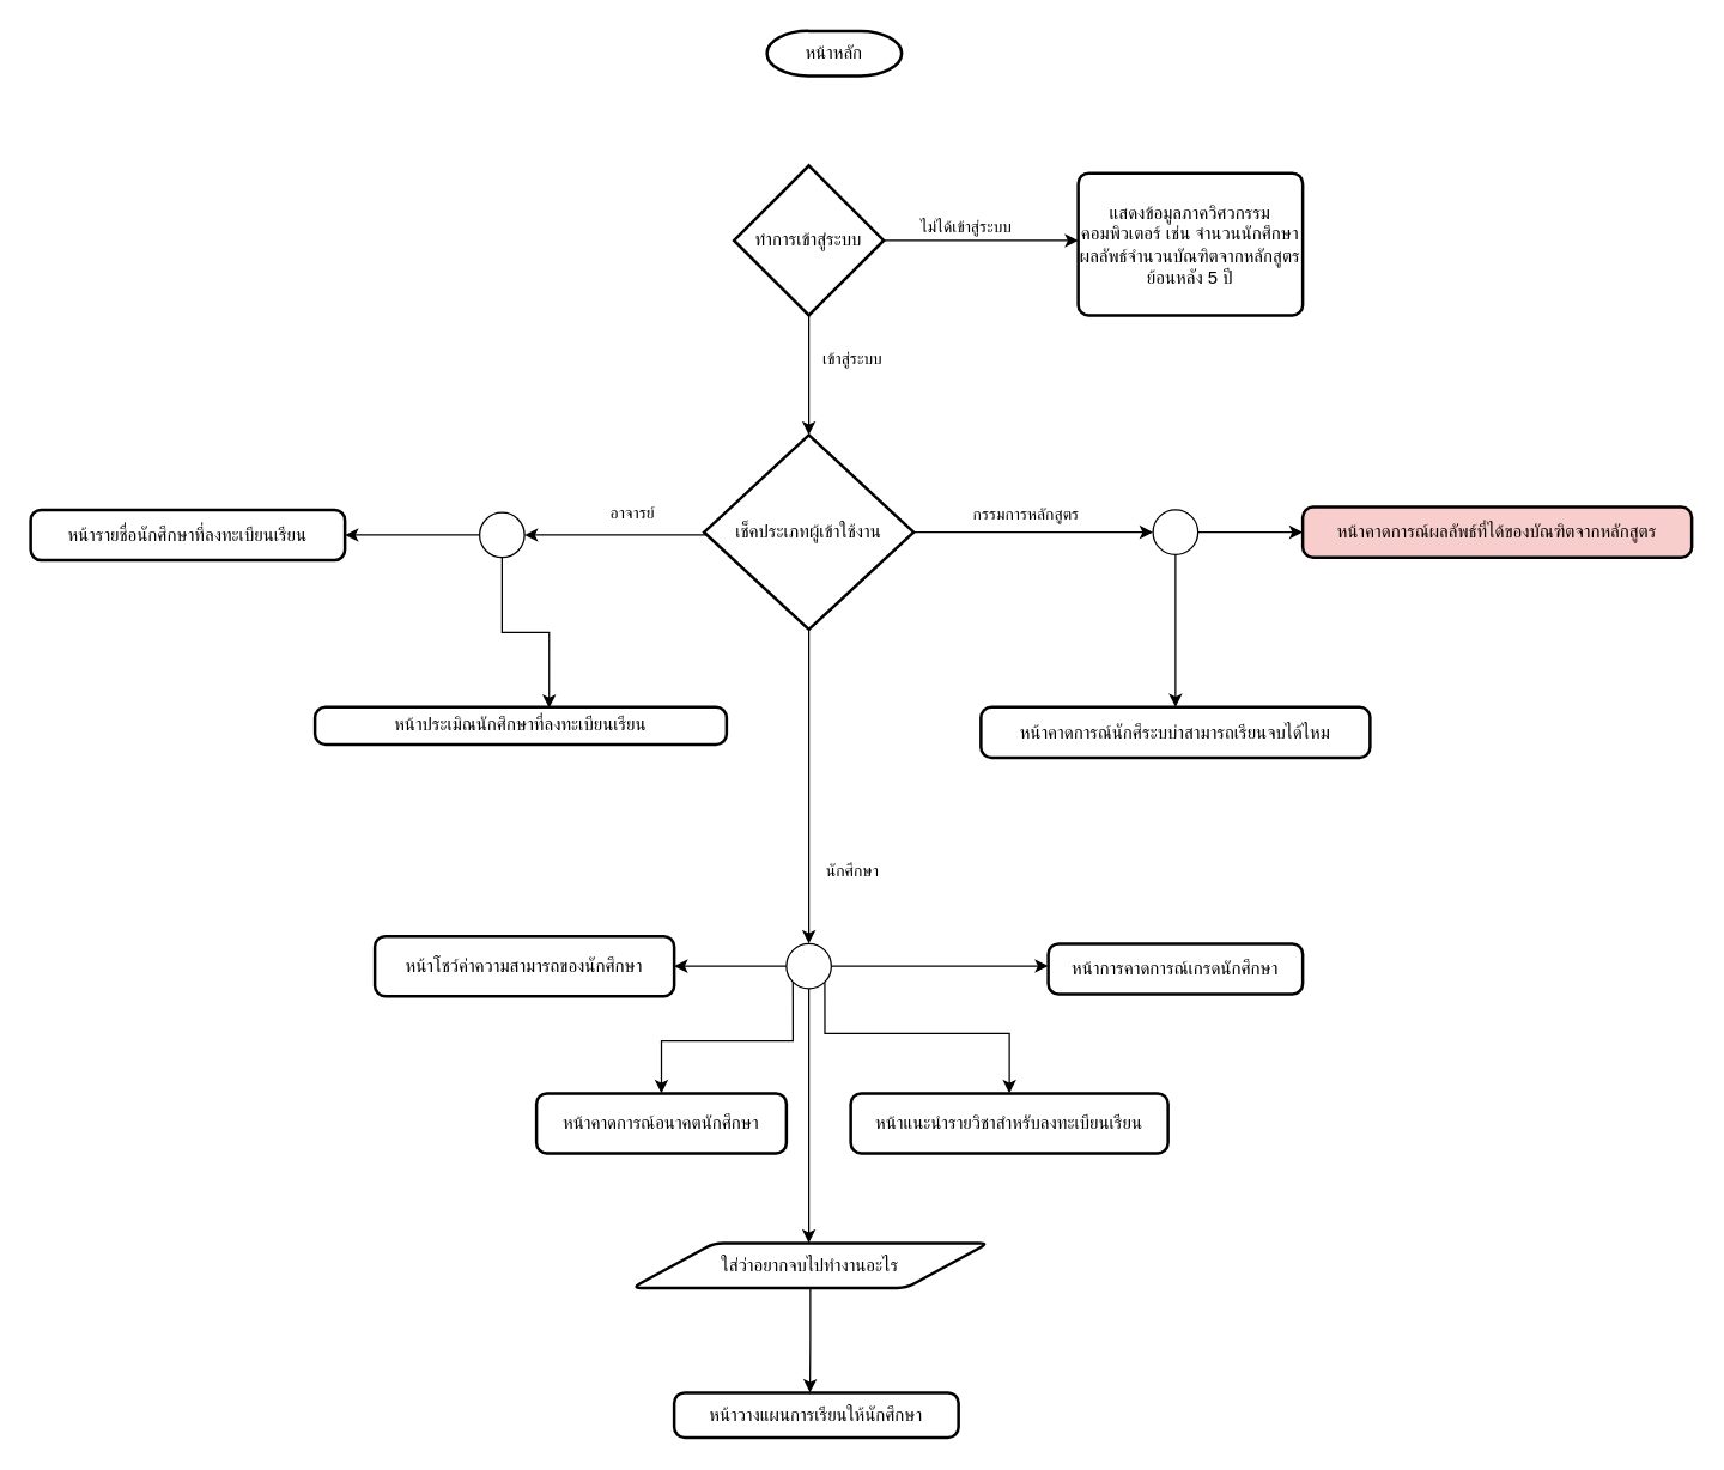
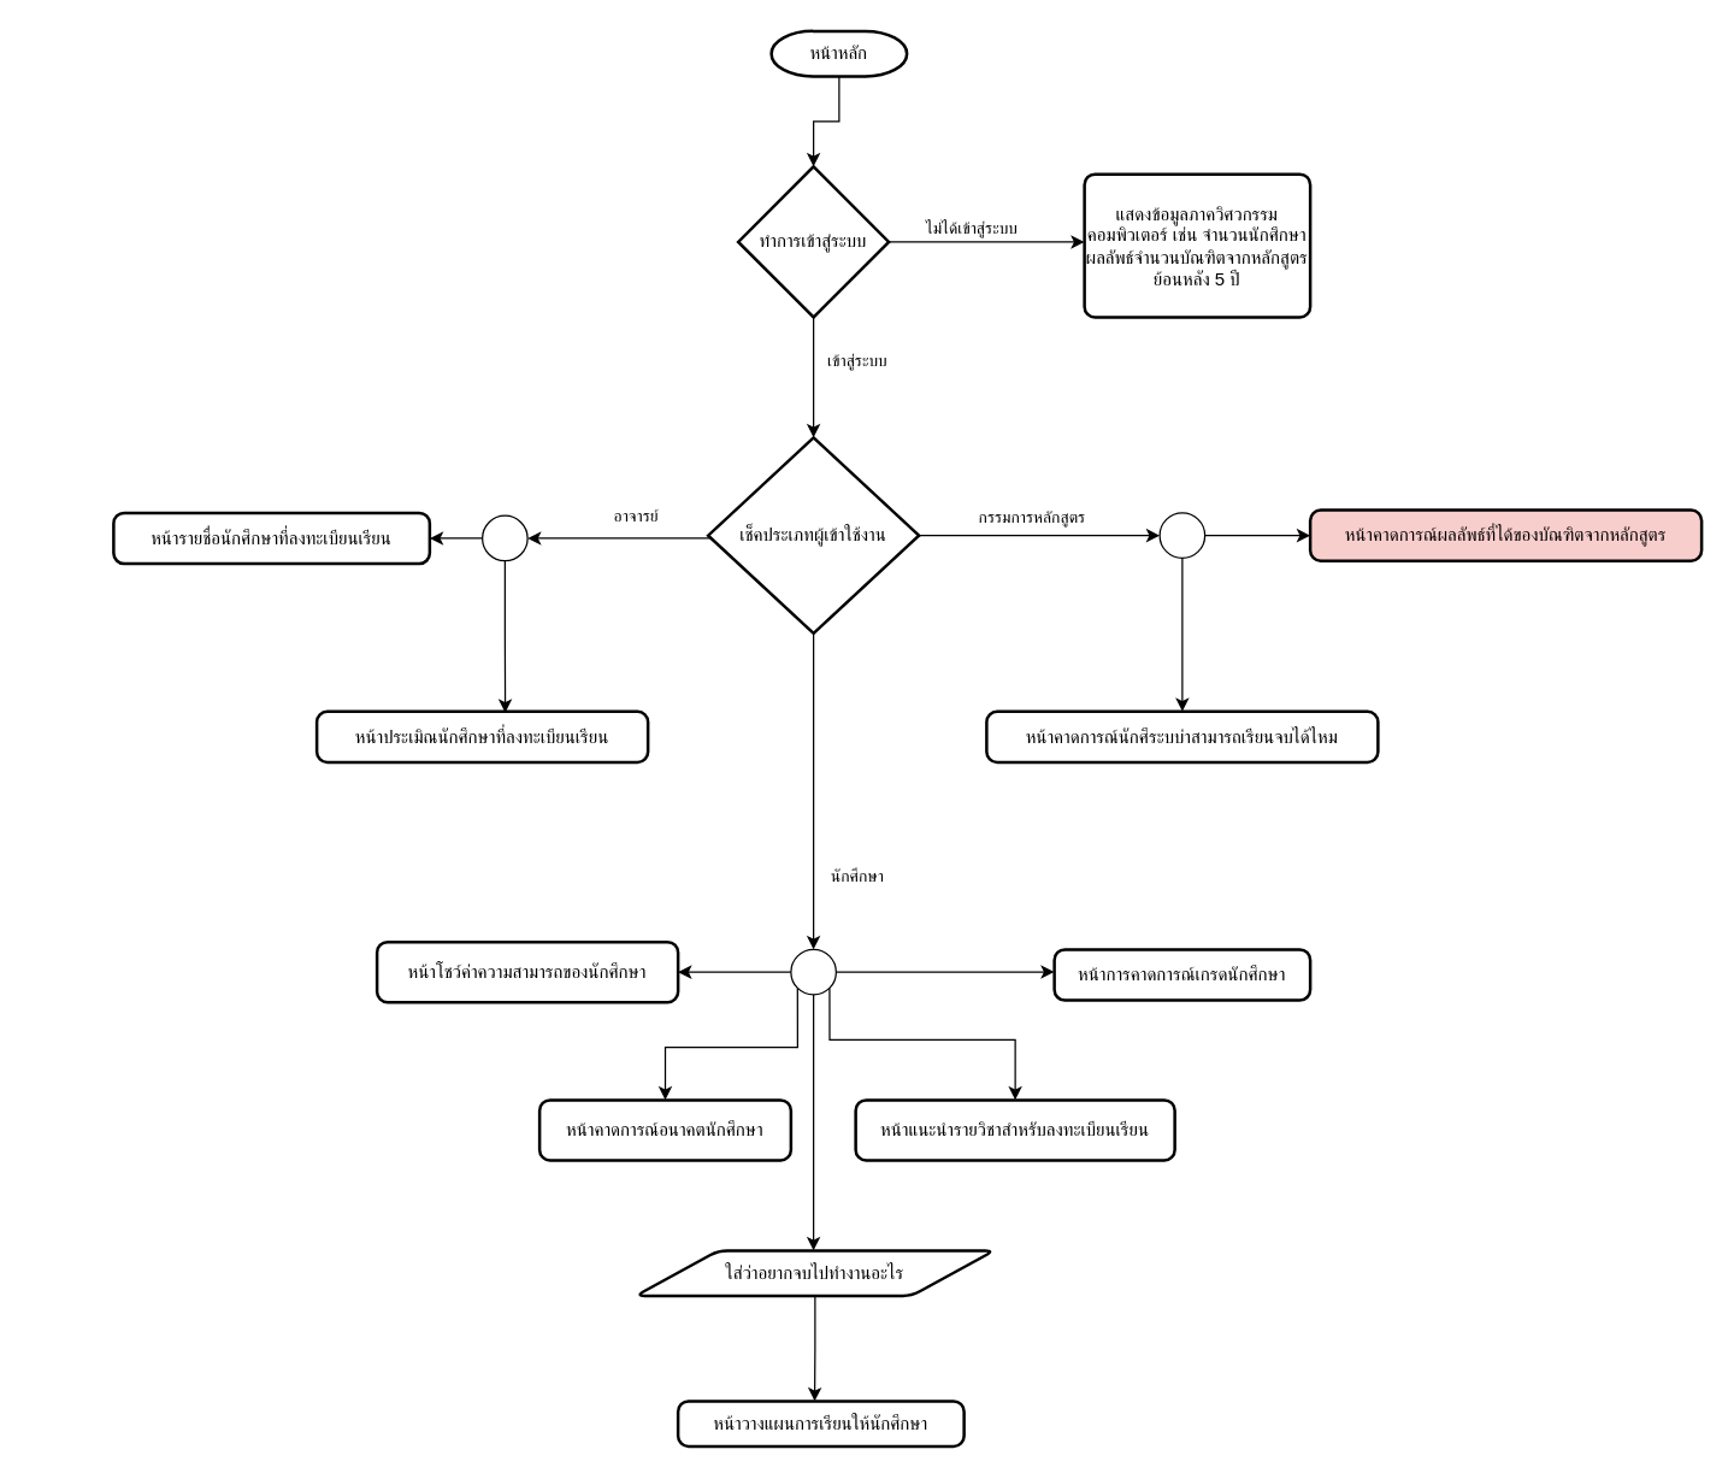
  <mxCell id="0" />
  <mxCell id="1" parent="0" />
+ <mxCell id="2" style="edgeStyle=orthogonalEdgeStyle;rounded=0;orthogonalLoop=1;jettySize=auto;html=1;exitX=0.5;exitY=1;exitDx=0;exitDy=0;exitPerimeter=0;" edge="1" parent="1" source="3" target="8"><mxGeometry relative="1" as="geometry" /></mxCell>
  <mxCell id="3" value="หน้าหลัก" style="strokeWidth=2;html=1;shape=mxgraph.flowchart.terminator;whiteSpace=wrap;" vertex="1" parent="1"><mxGeometry x="512" y="20" width="90" height="30" as="geometry" /></mxCell>
  <mxCell id="4" style="edgeStyle=orthogonalEdgeStyle;rounded=0;orthogonalLoop=1;jettySize=auto;html=1;exitX=1;exitY=0.5;exitDx=0;exitDy=0;exitPerimeter=0;" edge="1" parent="1" source="8"><mxGeometry relative="1" as="geometry"><mxPoint x="720" y="160.103" as="targetPoint" /></mxGeometry></mxCell>
  <mxCell id="5" value="ไม่ได้เข้าสู่ระบบ" style="edgeLabel;html=1;align=center;verticalAlign=middle;resizable=0;points=[];" vertex="1" connectable="0" parent="4"><mxGeometry x="-0.168" y="-1" relative="1" as="geometry"><mxPoint y="-11" as="offset" /></mxGeometry></mxCell>
  <mxCell id="6" style="edgeStyle=orthogonalEdgeStyle;rounded=0;orthogonalLoop=1;jettySize=auto;html=1;exitX=0.5;exitY=1;exitDx=0;exitDy=0;exitPerimeter=0;" edge="1" parent="1" source="8"><mxGeometry relative="1" as="geometry"><mxPoint x="540" y="290" as="targetPoint" /></mxGeometry></mxCell>
  <mxCell id="7" value="เข้าสู่ระบบ" style="edgeLabel;html=1;align=center;verticalAlign=middle;resizable=0;points=[];" vertex="1" connectable="0" parent="6"><mxGeometry x="-0.299" y="1" relative="1" as="geometry"><mxPoint x="27" as="offset" /></mxGeometry></mxCell>
  <mxCell id="8" value="ทำการเข้าสู่ระบบ" style="strokeWidth=2;html=1;shape=mxgraph.flowchart.decision;whiteSpace=wrap;" vertex="1" parent="1"><mxGeometry x="490" y="110" width="100" height="100" as="geometry" /></mxCell>
  <mxCell id="9" value="แสดงข้อมูลภาควิศวกรรมคอมพิวเตอร์ เช่น จำนวนนักศึกษา ผลลัพธ์จำนวนบัณฑิตจากหลักสูตรย้อนหลัง 5 ปี" style="rounded=1;whiteSpace=wrap;html=1;absoluteArcSize=1;arcSize=14;strokeWidth=2;" vertex="1" parent="1"><mxGeometry x="720" y="115" width="150" height="95" as="geometry" /></mxCell>
  <mxCell id="10" style="edgeStyle=orthogonalEdgeStyle;rounded=0;orthogonalLoop=1;jettySize=auto;html=1;exitX=1;exitY=0.5;exitDx=0;exitDy=0;exitPerimeter=0;entryX=0;entryY=0.5;entryDx=0;entryDy=0;entryPerimeter=0;" edge="1" parent="1" source="16" target="28"><mxGeometry relative="1" as="geometry"><mxPoint x="830" y="355" as="targetPoint" /></mxGeometry></mxCell>
  <mxCell id="11" value="กรรมการหลักสูตร" style="edgeLabel;html=1;align=center;verticalAlign=middle;resizable=0;points=[];" vertex="1" connectable="0" parent="10"><mxGeometry x="-0.114" y="-2" relative="1" as="geometry"><mxPoint x="3" y="-15" as="offset" /></mxGeometry></mxCell>
  <mxCell id="12" style="edgeStyle=orthogonalEdgeStyle;rounded=0;orthogonalLoop=1;jettySize=auto;html=1;exitX=0;exitY=0.5;exitDx=0;exitDy=0;exitPerimeter=0;entryX=1;entryY=0.5;entryDx=0;entryDy=0;entryPerimeter=0;" edge="1" parent="1"><mxGeometry relative="1" as="geometry"><mxPoint x="550" y="356.87" as="sourcePoint" /><mxPoint x="350" y="356.87" as="targetPoint" /></mxGeometry></mxCell>
  <mxCell id="13" value="อาจารย์" style="edgeLabel;html=1;align=center;verticalAlign=middle;resizable=0;points=[];" vertex="1" connectable="0" parent="12"><mxGeometry x="0.197" y="2" relative="1" as="geometry"><mxPoint x="-9" y="-17" as="offset" /></mxGeometry></mxCell>
  <mxCell id="14" style="edgeStyle=orthogonalEdgeStyle;rounded=0;orthogonalLoop=1;jettySize=auto;html=1;exitX=0.5;exitY=1;exitDx=0;exitDy=0;exitPerimeter=0;entryX=0.5;entryY=0;entryDx=0;entryDy=0;entryPerimeter=0;" edge="1" parent="1" source="16" target="25"><mxGeometry relative="1" as="geometry"><mxPoint x="540" y="510" as="targetPoint" /></mxGeometry></mxCell>
  <mxCell id="15" value="นักศึกษา" style="edgeLabel;html=1;align=center;verticalAlign=middle;resizable=0;points=[];" vertex="1" connectable="0" parent="14"><mxGeometry x="-0.262" y="-1" relative="1" as="geometry"><mxPoint x="29" y="83" as="offset" /></mxGeometry></mxCell>
  <mxCell id="16" value="เช็คประเภทผู้เข้าใช้งาน" style="strokeWidth=2;html=1;shape=mxgraph.flowchart.decision;whiteSpace=wrap;" vertex="1" parent="1"><mxGeometry x="470" y="290" width="140" height="130" as="geometry" /></mxCell>
  <mxCell id="17" style="edgeStyle=orthogonalEdgeStyle;rounded=0;orthogonalLoop=1;jettySize=auto;html=1;exitX=0;exitY=0.5;exitDx=0;exitDy=0;exitPerimeter=0;entryX=1;entryY=0.5;entryDx=0;entryDy=0;" edge="1" parent="1" source="19" target="35"><mxGeometry relative="1" as="geometry" /></mxCell>
  <mxCell id="18" style="edgeStyle=orthogonalEdgeStyle;rounded=0;orthogonalLoop=1;jettySize=auto;html=1;exitX=0.5;exitY=1;exitDx=0;exitDy=0;exitPerimeter=0;entryX=0.569;entryY=0.025;entryDx=0;entryDy=0;entryPerimeter=0;" edge="1" parent="1" source="19" target="36"><mxGeometry relative="1" as="geometry" /></mxCell>
  <mxCell id="19" value="" style="verticalLabelPosition=bottom;verticalAlign=top;html=1;shape=mxgraph.flowchart.on-page_reference;" vertex="1" parent="1"><mxGeometry x="320" y="341.87" width="30" height="30" as="geometry" /></mxCell>
  <mxCell id="20" style="edgeStyle=orthogonalEdgeStyle;rounded=0;orthogonalLoop=1;jettySize=auto;html=1;exitX=1;exitY=0.5;exitDx=0;exitDy=0;exitPerimeter=0;" edge="1" parent="1" source="25"><mxGeometry relative="1" as="geometry"><mxPoint x="700" y="644.931" as="targetPoint" /></mxGeometry></mxCell>
  <mxCell id="21" style="edgeStyle=orthogonalEdgeStyle;rounded=0;orthogonalLoop=1;jettySize=auto;html=1;entryX=0.5;entryY=0;entryDx=0;entryDy=0;exitX=0.145;exitY=0.855;exitDx=0;exitDy=0;exitPerimeter=0;" edge="1" parent="1" source="25" target="31"><mxGeometry relative="1" as="geometry" /></mxCell>
  <mxCell id="22" style="edgeStyle=orthogonalEdgeStyle;rounded=0;orthogonalLoop=1;jettySize=auto;html=1;exitX=0;exitY=0.5;exitDx=0;exitDy=0;exitPerimeter=0;entryX=1;entryY=0.5;entryDx=0;entryDy=0;" edge="1" parent="1" source="25" target="32"><mxGeometry relative="1" as="geometry" /></mxCell>
  <mxCell id="23" style="edgeStyle=orthogonalEdgeStyle;rounded=0;orthogonalLoop=1;jettySize=auto;html=1;exitX=0.855;exitY=0.855;exitDx=0;exitDy=0;exitPerimeter=0;entryX=0.5;entryY=0;entryDx=0;entryDy=0;" edge="1" parent="1" source="25" target="30"><mxGeometry relative="1" as="geometry"><Array as="points"><mxPoint x="551" y="690" /><mxPoint x="674" y="690" /></Array></mxGeometry></mxCell>
  <mxCell id="24" style="edgeStyle=orthogonalEdgeStyle;rounded=0;orthogonalLoop=1;jettySize=auto;html=1;exitX=0.5;exitY=1;exitDx=0;exitDy=0;exitPerimeter=0;" edge="1" parent="1" source="25"><mxGeometry relative="1" as="geometry"><mxPoint x="540" y="830" as="targetPoint" /></mxGeometry></mxCell>
  <mxCell id="25" value="" style="verticalLabelPosition=bottom;verticalAlign=top;html=1;shape=mxgraph.flowchart.on-page_reference;" vertex="1" parent="1"><mxGeometry x="525" y="630" width="30" height="30" as="geometry" /></mxCell>
  <mxCell id="26" style="edgeStyle=orthogonalEdgeStyle;rounded=0;orthogonalLoop=1;jettySize=auto;html=1;exitX=1;exitY=0.5;exitDx=0;exitDy=0;exitPerimeter=0;entryX=0;entryY=0.5;entryDx=0;entryDy=0;" edge="1" parent="1" source="28" target="34"><mxGeometry relative="1" as="geometry" /></mxCell>
  <mxCell id="27" style="edgeStyle=orthogonalEdgeStyle;rounded=0;orthogonalLoop=1;jettySize=auto;html=1;exitX=0.5;exitY=1;exitDx=0;exitDy=0;exitPerimeter=0;entryX=0.5;entryY=0;entryDx=0;entryDy=0;" edge="1" parent="1" source="28" target="33"><mxGeometry relative="1" as="geometry" /></mxCell>
  <mxCell id="28" value="" style="verticalLabelPosition=bottom;verticalAlign=top;html=1;shape=mxgraph.flowchart.on-page_reference;" vertex="1" parent="1"><mxGeometry x="770" y="340" width="30" height="30" as="geometry" /></mxCell>
  <mxCell id="29" value="หน้าการคาดการณ์เกรดนักศึกษา" style="rounded=1;whiteSpace=wrap;html=1;absoluteArcSize=1;arcSize=14;strokeWidth=2;" vertex="1" parent="1"><mxGeometry x="700" y="630" width="170" height="33.75" as="geometry" /></mxCell>
  <mxCell id="30" value="หน้าแนะนำรายวิชาสำหรับลงทะเบียนเรียน" style="rounded=1;whiteSpace=wrap;html=1;absoluteArcSize=1;arcSize=14;strokeWidth=2;" vertex="1" parent="1"><mxGeometry x="568" y="730" width="212" height="40" as="geometry" /></mxCell>
  <mxCell id="31" value="หน้าคาดการณ์อนาคตนักศึกษา" style="rounded=1;whiteSpace=wrap;html=1;absoluteArcSize=1;arcSize=14;strokeWidth=2;" vertex="1" parent="1"><mxGeometry x="358" y="730" width="167" height="40" as="geometry" /></mxCell>
  <mxCell id="32" value="หน้าโชว์ค่าความสามารถของนักศึกษา" style="rounded=1;whiteSpace=wrap;html=1;absoluteArcSize=1;arcSize=14;strokeWidth=2;" vertex="1" parent="1"><mxGeometry x="250" y="625" width="200" height="40" as="geometry" /></mxCell>
  <mxCell id="33" value="หน้าคาดการณ์นักศึระบบ่าสามารถเรียนจบได้ไหม" style="rounded=1;whiteSpace=wrap;html=1;absoluteArcSize=1;arcSize=14;strokeWidth=2;" vertex="1" parent="1"><mxGeometry x="655" y="471.87" width="260" height="33.75" as="geometry" /></mxCell>
  <mxCell id="34" value="หน้าคาดการณ์ผลลัพธ์ที่ได้ของบัณฑิตจากหลักสูตร" style="rounded=1;whiteSpace=wrap;html=1;absoluteArcSize=1;arcSize=14;strokeWidth=2;fillColor=#f8cecc;" vertex="1" parent="1"><mxGeometry x="870" y="338.13" width="260" height="33.75" as="geometry" /></mxCell>
- <mxCell id="35" value="หน้ารายชื่อนักศึกษาที่ลงทะเบียนเรียน" style="rounded=1;whiteSpace=wrap;html=1;absoluteArcSize=1;arcSize=14;strokeWidth=2;" vertex="1" parent="1"><mxGeometry x="20" y="340" width="210" height="33.75" as="geometry" /></mxCell>
- <mxCell id="36" value="หน้าประเมิณนักศึกษาที่ลงทะเบียนเรียน" style="rounded=1;whiteSpace=wrap;html=1;absoluteArcSize=1;arcSize=14;strokeWidth=2;" vertex="1" parent="1"><mxGeometry x="210" y="471.87" width="275" height="25" as="geometry" /></mxCell>
+ <mxCell id="35" value="หน้ารายชื่อนักศึกษาที่ลงทะเบียนเรียน" style="rounded=1;whiteSpace=wrap;html=1;absoluteArcSize=1;arcSize=14;strokeWidth=2;" vertex="1" parent="1"><mxGeometry x="75" y="340" width="210" height="33.75" as="geometry" /></mxCell>
+ <mxCell id="36" value="หน้าประเมิณนักศึกษาที่ลงทะเบียนเรียน" style="rounded=1;whiteSpace=wrap;html=1;absoluteArcSize=1;arcSize=14;strokeWidth=2;" vertex="1" parent="1"><mxGeometry x="210" y="471.87" width="220" height="33.75" as="geometry" /></mxCell>
  <mxCell id="37" style="edgeStyle=orthogonalEdgeStyle;rounded=0;orthogonalLoop=1;jettySize=auto;html=1;exitX=0.5;exitY=1;exitDx=0;exitDy=0;" edge="1" parent="1" source="38"><mxGeometry relative="1" as="geometry"><mxPoint x="540.758" y="930" as="targetPoint" /></mxGeometry></mxCell>
  <mxCell id="38" value="ใส่ว่าอยากจบไปทำงานอะไร" style="shape=parallelogram;html=1;strokeWidth=2;perimeter=parallelogramPerimeter;whiteSpace=wrap;rounded=1;arcSize=12;size=0.23;" vertex="1" parent="1"><mxGeometry x="422" y="830" width="238" height="30" as="geometry" /></mxCell>
  <mxCell id="39" value="หน้าวางแผนการเรียนให้นักศึกษา" style="rounded=1;whiteSpace=wrap;html=1;absoluteArcSize=1;arcSize=14;strokeWidth=2;" vertex="1" parent="1"><mxGeometry x="450" y="930" width="190" height="30" as="geometry" /></mxCell>
